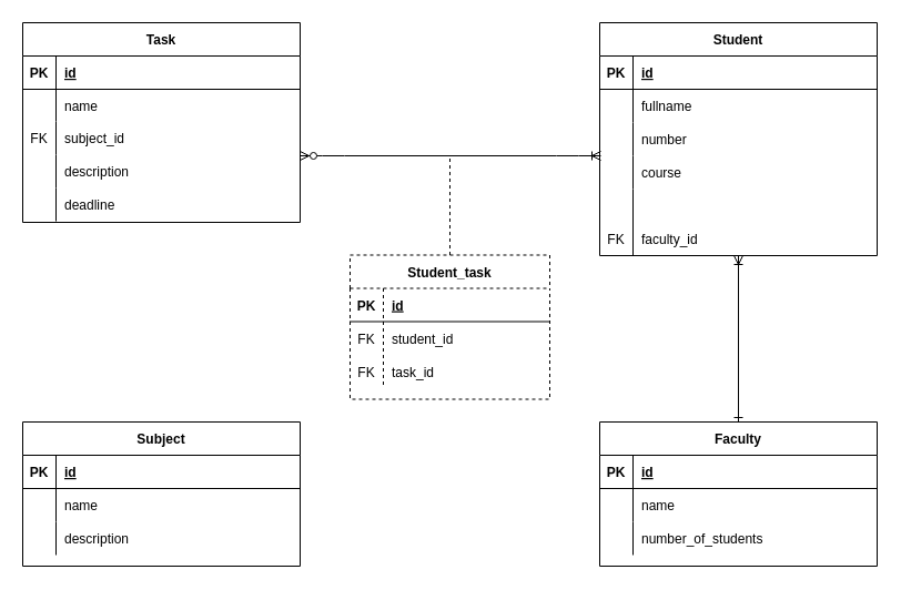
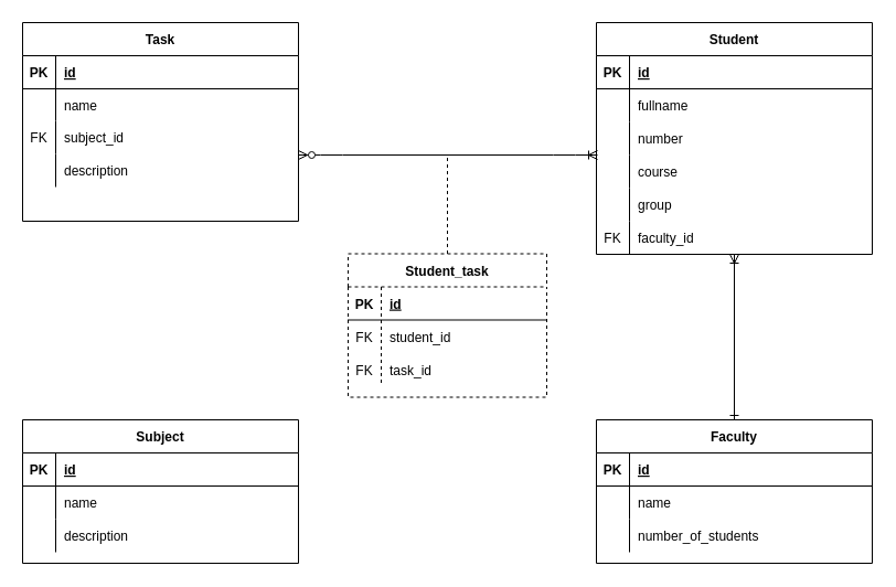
  <mxCell id="0" />
  <mxCell id="1" parent="0" />
  <mxCell id="2" value="" style="edgeStyle=entityRelationEdgeStyle;fontSize=12;html=1;endArrow=ERoneToMany;startArrow=ERzeroToMany;" parent="1" edge="1"><mxGeometry width="100" height="100" relative="1" as="geometry"><mxPoint x="270" y="140" as="sourcePoint" /><mxPoint x="541" y="140" as="targetPoint" /></mxGeometry></mxCell>
  <mxCell id="3" value="" style="endArrow=none;dashed=1;html=1;exitX=0.5;exitY=0;exitDx=0;exitDy=0;" parent="1" source="20" edge="1"><mxGeometry width="50" height="50" relative="1" as="geometry"><mxPoint x="390" y="250" as="sourcePoint" /><mxPoint x="405" y="140" as="targetPoint" /></mxGeometry></mxCell>
  <mxCell id="4" value="Task" style="shape=table;startSize=30;container=1;collapsible=1;childLayout=tableLayout;fixedRows=1;rowLines=0;fontStyle=1;align=center;resizeLast=1;" parent="1" vertex="1"><mxGeometry x="20" y="20" width="250" height="180" as="geometry" /></mxCell>
  <mxCell id="5" value="" style="shape=partialRectangle;collapsible=0;dropTarget=0;pointerEvents=0;fillColor=none;points=[[0,0.5],[1,0.5]];portConstraint=eastwest;top=0;left=0;right=0;bottom=1;" parent="4" vertex="1"><mxGeometry y="30" width="250" height="30" as="geometry" /></mxCell>
  <mxCell id="6" value="PK" style="shape=partialRectangle;overflow=hidden;connectable=0;fillColor=none;top=0;left=0;bottom=0;right=0;fontStyle=1;" parent="5" vertex="1"><mxGeometry width="30" height="30" as="geometry" /></mxCell>
  <mxCell id="7" value="id" style="shape=partialRectangle;overflow=hidden;connectable=0;fillColor=none;top=0;left=0;bottom=0;right=0;align=left;spacingLeft=6;fontStyle=5;" parent="5" vertex="1"><mxGeometry x="30" width="220" height="30" as="geometry" /></mxCell>
  <mxCell id="8" value="" style="shape=partialRectangle;collapsible=0;dropTarget=0;pointerEvents=0;fillColor=none;points=[[0,0.5],[1,0.5]];portConstraint=eastwest;top=0;left=0;right=0;bottom=0;" parent="4" vertex="1"><mxGeometry y="60" width="250" height="29" as="geometry" /></mxCell>
  <mxCell id="9" value="" style="shape=partialRectangle;overflow=hidden;connectable=0;fillColor=none;top=0;left=0;bottom=0;right=0;" parent="8" vertex="1"><mxGeometry width="30" height="29" as="geometry" /></mxCell>
  <mxCell id="10" value="name" style="shape=partialRectangle;overflow=hidden;connectable=0;fillColor=none;top=0;left=0;bottom=0;right=0;align=left;spacingLeft=6;" parent="8" vertex="1"><mxGeometry x="30" width="220" height="29" as="geometry" /></mxCell>
  <mxCell id="11" value="" style="shape=partialRectangle;collapsible=0;dropTarget=0;pointerEvents=0;fillColor=none;top=0;left=0;bottom=0;right=0;points=[[0,0.5],[1,0.5]];portConstraint=eastwest;" parent="4" vertex="1"><mxGeometry y="89" width="250" height="30" as="geometry" /></mxCell>
  <mxCell id="12" value="FK" style="shape=partialRectangle;connectable=0;fillColor=none;top=0;left=0;bottom=0;right=0;fontStyle=0;overflow=hidden;" parent="11" vertex="1"><mxGeometry width="30" height="30" as="geometry" /></mxCell>
  <mxCell id="13" value="subject_id" style="shape=partialRectangle;connectable=0;fillColor=none;top=0;left=0;bottom=0;right=0;align=left;spacingLeft=6;fontStyle=0;overflow=hidden;" parent="11" vertex="1"><mxGeometry x="30" width="220" height="30" as="geometry" /></mxCell>
  <mxCell id="14" value="" style="shape=partialRectangle;collapsible=0;dropTarget=0;pointerEvents=0;fillColor=none;top=0;left=0;bottom=0;right=0;points=[[0,0.5],[1,0.5]];portConstraint=eastwest;" parent="4" vertex="1"><mxGeometry y="119" width="250" height="30" as="geometry" /></mxCell>
  <mxCell id="15" value="" style="shape=partialRectangle;connectable=0;fillColor=none;top=0;left=0;bottom=0;right=0;editable=1;overflow=hidden;" parent="14" vertex="1"><mxGeometry width="30" height="30" as="geometry" /></mxCell>
  <mxCell id="16" value="description" style="shape=partialRectangle;connectable=0;fillColor=none;top=0;left=0;bottom=0;right=0;align=left;spacingLeft=6;overflow=hidden;" parent="14" vertex="1"><mxGeometry x="30" width="220" height="30" as="geometry" /></mxCell>
  <mxCell id="17" value="" style="shape=partialRectangle;collapsible=0;dropTarget=0;pointerEvents=0;fillColor=none;top=0;left=0;bottom=0;right=0;points=[[0,0.5],[1,0.5]];portConstraint=eastwest;" parent="4" vertex="1"><mxGeometry y="149" width="250" height="30" as="geometry" /></mxCell>
  <mxCell id="18" value="" style="shape=partialRectangle;connectable=0;fillColor=none;top=0;left=0;bottom=0;right=0;editable=1;overflow=hidden;" parent="17" vertex="1"><mxGeometry width="30" height="30" as="geometry" /></mxCell>
- <mxCell id="19" value="deadline" style="shape=partialRectangle;connectable=0;fillColor=none;top=0;left=0;bottom=0;right=0;align=left;spacingLeft=6;overflow=hidden;" parent="17" vertex="1"><mxGeometry x="30" width="220" height="30" as="geometry" /></mxCell>
  <mxCell id="20" value="Student_task" style="shape=table;startSize=30;container=1;collapsible=1;childLayout=tableLayout;fixedRows=1;rowLines=0;fontStyle=1;align=center;resizeLast=1;dashed=1;" parent="1" vertex="1"><mxGeometry x="315" y="229.5" width="180" height="130" as="geometry" /></mxCell>
  <mxCell id="21" value="" style="shape=partialRectangle;collapsible=0;dropTarget=0;pointerEvents=0;fillColor=none;top=0;left=0;bottom=1;right=0;points=[[0,0.5],[1,0.5]];portConstraint=eastwest;" parent="20" vertex="1"><mxGeometry y="30" width="180" height="30" as="geometry" /></mxCell>
  <mxCell id="22" value="PK" style="shape=partialRectangle;connectable=0;fillColor=none;top=0;left=0;bottom=0;right=0;fontStyle=1;overflow=hidden;" parent="21" vertex="1"><mxGeometry width="30" height="30" as="geometry" /></mxCell>
  <mxCell id="23" value="id" style="shape=partialRectangle;connectable=0;fillColor=none;top=0;left=0;bottom=0;right=0;align=left;spacingLeft=6;fontStyle=5;overflow=hidden;" parent="21" vertex="1"><mxGeometry x="30" width="150" height="30" as="geometry" /></mxCell>
  <mxCell id="24" value="" style="shape=partialRectangle;collapsible=0;dropTarget=0;pointerEvents=0;fillColor=none;top=0;left=0;bottom=0;right=0;points=[[0,0.5],[1,0.5]];portConstraint=eastwest;dashed=1;" parent="20" vertex="1"><mxGeometry y="60" width="180" height="30" as="geometry" /></mxCell>
  <mxCell id="25" value="FK" style="shape=partialRectangle;connectable=0;fillColor=none;top=0;left=0;bottom=0;right=0;fontStyle=0;overflow=hidden;" parent="24" vertex="1"><mxGeometry width="30" height="30" as="geometry" /></mxCell>
  <mxCell id="26" value="student_id" style="shape=partialRectangle;connectable=0;fillColor=none;top=0;left=0;bottom=0;right=0;align=left;spacingLeft=6;fontStyle=0;overflow=hidden;" parent="24" vertex="1"><mxGeometry x="30" width="150" height="30" as="geometry" /></mxCell>
  <mxCell id="27" value="" style="shape=partialRectangle;collapsible=0;dropTarget=0;pointerEvents=0;fillColor=none;top=0;left=0;bottom=0;right=0;points=[[0,0.5],[1,0.5]];portConstraint=eastwest;dashed=1;" parent="20" vertex="1"><mxGeometry y="90" width="180" height="30" as="geometry" /></mxCell>
  <mxCell id="28" value="FK" style="shape=partialRectangle;connectable=0;fillColor=none;top=0;left=0;bottom=0;right=0;fontStyle=0;overflow=hidden;" parent="27" vertex="1"><mxGeometry width="30" height="30" as="geometry" /></mxCell>
  <mxCell id="29" value="task_id" style="shape=partialRectangle;connectable=0;fillColor=none;top=0;left=0;bottom=0;right=0;align=left;spacingLeft=6;fontStyle=0;overflow=hidden;" parent="27" vertex="1"><mxGeometry x="30" width="150" height="30" as="geometry" /></mxCell>
  <mxCell id="30" value="Student" style="shape=table;startSize=30;container=1;collapsible=1;childLayout=tableLayout;fixedRows=1;rowLines=0;fontStyle=1;align=center;resizeLast=1;" parent="1" vertex="1"><mxGeometry x="540" y="20" width="250" height="210" as="geometry" /></mxCell>
  <mxCell id="31" value="" style="shape=partialRectangle;collapsible=0;dropTarget=0;pointerEvents=0;fillColor=none;points=[[0,0.5],[1,0.5]];portConstraint=eastwest;top=0;left=0;right=0;bottom=1;" parent="30" vertex="1"><mxGeometry y="30" width="250" height="30" as="geometry" /></mxCell>
  <mxCell id="32" value="PK" style="shape=partialRectangle;overflow=hidden;connectable=0;fillColor=none;top=0;left=0;bottom=0;right=0;fontStyle=1;" parent="31" vertex="1"><mxGeometry width="30" height="30" as="geometry" /></mxCell>
  <mxCell id="33" value="id" style="shape=partialRectangle;overflow=hidden;connectable=0;fillColor=none;top=0;left=0;bottom=0;right=0;align=left;spacingLeft=6;fontStyle=5;" parent="31" vertex="1"><mxGeometry x="30" width="220" height="30" as="geometry" /></mxCell>
  <mxCell id="34" value="" style="shape=partialRectangle;collapsible=0;dropTarget=0;pointerEvents=0;fillColor=none;points=[[0,0.5],[1,0.5]];portConstraint=eastwest;top=0;left=0;right=0;bottom=0;" parent="30" vertex="1"><mxGeometry y="60" width="250" height="30" as="geometry" /></mxCell>
  <mxCell id="35" value="" style="shape=partialRectangle;overflow=hidden;connectable=0;fillColor=none;top=0;left=0;bottom=0;right=0;" parent="34" vertex="1"><mxGeometry width="30" height="30" as="geometry" /></mxCell>
  <mxCell id="36" value="fullname" style="shape=partialRectangle;overflow=hidden;connectable=0;fillColor=none;top=0;left=0;bottom=0;right=0;align=left;spacingLeft=6;" parent="34" vertex="1"><mxGeometry x="30" width="220" height="30" as="geometry" /></mxCell>
  <mxCell id="37" value="" style="shape=partialRectangle;collapsible=0;dropTarget=0;pointerEvents=0;fillColor=none;top=0;left=0;bottom=0;right=0;points=[[0,0.5],[1,0.5]];portConstraint=eastwest;" parent="30" vertex="1"><mxGeometry y="90" width="250" height="30" as="geometry" /></mxCell>
  <mxCell id="38" value="" style="shape=partialRectangle;connectable=0;fillColor=none;top=0;left=0;bottom=0;right=0;editable=1;overflow=hidden;" parent="37" vertex="1"><mxGeometry width="30" height="30" as="geometry" /></mxCell>
  <mxCell id="39" value="number" style="shape=partialRectangle;connectable=0;fillColor=none;top=0;left=0;bottom=0;right=0;align=left;spacingLeft=6;overflow=hidden;" parent="37" vertex="1"><mxGeometry x="30" width="220" height="30" as="geometry" /></mxCell>
  <mxCell id="40" value="" style="shape=partialRectangle;collapsible=0;dropTarget=0;pointerEvents=0;fillColor=none;points=[[0,0.5],[1,0.5]];portConstraint=eastwest;top=0;left=0;right=0;bottom=0;" parent="30" vertex="1"><mxGeometry y="120" width="250" height="30" as="geometry" /></mxCell>
  <mxCell id="41" value="" style="shape=partialRectangle;overflow=hidden;connectable=0;fillColor=none;top=0;left=0;bottom=0;right=0;" parent="40" vertex="1"><mxGeometry width="30" height="30" as="geometry" /></mxCell>
  <mxCell id="42" value="course" style="shape=partialRectangle;overflow=hidden;connectable=0;fillColor=none;top=0;left=0;bottom=0;right=0;align=left;spacingLeft=6;" parent="40" vertex="1"><mxGeometry x="30" width="220" height="30" as="geometry" /></mxCell>
  <mxCell id="43" value="" style="shape=partialRectangle;collapsible=0;dropTarget=0;pointerEvents=0;fillColor=none;top=0;left=0;bottom=0;right=0;points=[[0,0.5],[1,0.5]];portConstraint=eastwest;" parent="30" vertex="1"><mxGeometry y="150" width="250" height="30" as="geometry" /></mxCell>
  <mxCell id="44" value="" style="shape=partialRectangle;connectable=0;fillColor=none;top=0;left=0;bottom=0;right=0;editable=1;overflow=hidden;" parent="43" vertex="1"><mxGeometry width="30" height="30" as="geometry" /></mxCell>
+ <mxCell id="45" value="group" style="shape=partialRectangle;connectable=0;fillColor=none;top=0;left=0;bottom=0;right=0;align=left;spacingLeft=6;overflow=hidden;" parent="43" vertex="1"><mxGeometry x="30" width="220" height="30" as="geometry" /></mxCell>
  <mxCell id="46" value="" style="shape=partialRectangle;collapsible=0;dropTarget=0;pointerEvents=0;fillColor=none;top=0;left=0;bottom=0;right=0;points=[[0,0.5],[1,0.5]];portConstraint=eastwest;" parent="30" vertex="1"><mxGeometry y="180" width="250" height="30" as="geometry" /></mxCell>
  <mxCell id="47" value="FK" style="shape=partialRectangle;connectable=0;fillColor=none;top=0;left=0;bottom=0;right=0;fontStyle=0;overflow=hidden;" parent="46" vertex="1"><mxGeometry width="30" height="30" as="geometry" /></mxCell>
  <mxCell id="48" value="faculty_id" style="shape=partialRectangle;connectable=0;fillColor=none;top=0;left=0;bottom=0;right=0;align=left;spacingLeft=6;fontStyle=0;overflow=hidden;" parent="46" vertex="1"><mxGeometry x="30" width="220" height="30" as="geometry" /></mxCell>
  <mxCell id="49" value="Faculty" style="shape=table;startSize=30;container=1;collapsible=1;childLayout=tableLayout;fixedRows=1;rowLines=0;fontStyle=1;align=center;resizeLast=1;" parent="1" vertex="1"><mxGeometry x="540" y="380" width="250" height="130" as="geometry" /></mxCell>
  <mxCell id="50" value="" style="shape=partialRectangle;collapsible=0;dropTarget=0;pointerEvents=0;fillColor=none;points=[[0,0.5],[1,0.5]];portConstraint=eastwest;top=0;left=0;right=0;bottom=1;" parent="49" vertex="1"><mxGeometry y="30" width="250" height="30" as="geometry" /></mxCell>
  <mxCell id="51" value="PK" style="shape=partialRectangle;overflow=hidden;connectable=0;fillColor=none;top=0;left=0;bottom=0;right=0;fontStyle=1;" parent="50" vertex="1"><mxGeometry width="30" height="30" as="geometry" /></mxCell>
  <mxCell id="52" value="id" style="shape=partialRectangle;overflow=hidden;connectable=0;fillColor=none;top=0;left=0;bottom=0;right=0;align=left;spacingLeft=6;fontStyle=5;" parent="50" vertex="1"><mxGeometry x="30" width="220" height="30" as="geometry" /></mxCell>
  <mxCell id="53" value="" style="shape=partialRectangle;collapsible=0;dropTarget=0;pointerEvents=0;fillColor=none;points=[[0,0.5],[1,0.5]];portConstraint=eastwest;top=0;left=0;right=0;bottom=0;" parent="49" vertex="1"><mxGeometry y="60" width="250" height="30" as="geometry" /></mxCell>
  <mxCell id="54" value="" style="shape=partialRectangle;overflow=hidden;connectable=0;fillColor=none;top=0;left=0;bottom=0;right=0;" parent="53" vertex="1"><mxGeometry width="30" height="30" as="geometry" /></mxCell>
  <mxCell id="55" value="name" style="shape=partialRectangle;overflow=hidden;connectable=0;fillColor=none;top=0;left=0;bottom=0;right=0;align=left;spacingLeft=6;" parent="53" vertex="1"><mxGeometry x="30" width="220" height="30" as="geometry" /></mxCell>
  <mxCell id="56" value="" style="shape=partialRectangle;collapsible=0;dropTarget=0;pointerEvents=0;fillColor=none;points=[[0,0.5],[1,0.5]];portConstraint=eastwest;top=0;left=0;right=0;bottom=0;" parent="49" vertex="1"><mxGeometry y="90" width="250" height="30" as="geometry" /></mxCell>
  <mxCell id="57" value="" style="shape=partialRectangle;overflow=hidden;connectable=0;fillColor=none;top=0;left=0;bottom=0;right=0;" parent="56" vertex="1"><mxGeometry width="30" height="30" as="geometry" /></mxCell>
  <mxCell id="58" value="number_of_students" style="shape=partialRectangle;overflow=hidden;connectable=0;fillColor=none;top=0;left=0;bottom=0;right=0;align=left;spacingLeft=6;" parent="56" vertex="1"><mxGeometry x="30" width="220" height="30" as="geometry" /></mxCell>
  <mxCell id="59" value="Subject" style="shape=table;startSize=30;container=1;collapsible=1;childLayout=tableLayout;fixedRows=1;rowLines=0;fontStyle=1;align=center;resizeLast=1;" parent="1" vertex="1"><mxGeometry x="20" y="380" width="250" height="130" as="geometry"><mxRectangle x="-60" y="320" width="80" height="30" as="alternateBounds" /></mxGeometry></mxCell>
  <mxCell id="60" value="" style="shape=partialRectangle;collapsible=0;dropTarget=0;pointerEvents=0;fillColor=none;points=[[0,0.5],[1,0.5]];portConstraint=eastwest;top=0;left=0;right=0;bottom=1;" parent="59" vertex="1"><mxGeometry y="30" width="250" height="30" as="geometry" /></mxCell>
  <mxCell id="61" value="PK" style="shape=partialRectangle;overflow=hidden;connectable=0;fillColor=none;top=0;left=0;bottom=0;right=0;fontStyle=1;" parent="60" vertex="1"><mxGeometry width="30" height="30" as="geometry" /></mxCell>
  <mxCell id="62" value="id" style="shape=partialRectangle;overflow=hidden;connectable=0;fillColor=none;top=0;left=0;bottom=0;right=0;align=left;spacingLeft=6;fontStyle=5;" parent="60" vertex="1"><mxGeometry x="30" width="220" height="30" as="geometry" /></mxCell>
  <mxCell id="63" value="" style="shape=partialRectangle;collapsible=0;dropTarget=0;pointerEvents=0;fillColor=none;points=[[0,0.5],[1,0.5]];portConstraint=eastwest;top=0;left=0;right=0;bottom=0;" parent="59" vertex="1"><mxGeometry y="60" width="250" height="30" as="geometry" /></mxCell>
  <mxCell id="64" value="" style="shape=partialRectangle;overflow=hidden;connectable=0;fillColor=none;top=0;left=0;bottom=0;right=0;" parent="63" vertex="1"><mxGeometry width="30" height="30" as="geometry" /></mxCell>
  <mxCell id="65" value="name" style="shape=partialRectangle;overflow=hidden;connectable=0;fillColor=none;top=0;left=0;bottom=0;right=0;align=left;spacingLeft=6;" parent="63" vertex="1"><mxGeometry x="30" width="220" height="30" as="geometry" /></mxCell>
  <mxCell id="66" value="" style="shape=partialRectangle;collapsible=0;dropTarget=0;pointerEvents=0;fillColor=none;top=0;left=0;bottom=0;right=0;points=[[0,0.5],[1,0.5]];portConstraint=eastwest;" parent="59" vertex="1"><mxGeometry y="90" width="250" height="30" as="geometry" /></mxCell>
  <mxCell id="67" value="" style="shape=partialRectangle;connectable=0;fillColor=none;top=0;left=0;bottom=0;right=0;editable=1;overflow=hidden;" parent="66" vertex="1"><mxGeometry width="30" height="30" as="geometry" /></mxCell>
  <mxCell id="68" value="description" style="shape=partialRectangle;connectable=0;fillColor=none;top=0;left=0;bottom=0;right=0;align=left;spacingLeft=6;overflow=hidden;" parent="66" vertex="1"><mxGeometry x="30" width="220" height="30" as="geometry" /></mxCell>
  <mxCell id="69" value="" style="endArrow=ERoneToMany;html=1;endFill=0;startArrow=ERone;startFill=0;exitX=0.5;exitY=0;exitDx=0;exitDy=0;" edge="1" parent="1" source="49" target="46"><mxGeometry width="50" height="50" relative="1" as="geometry"><mxPoint x="660" y="340" as="sourcePoint" /><mxPoint x="665" y="260" as="targetPoint" /></mxGeometry></mxCell>
